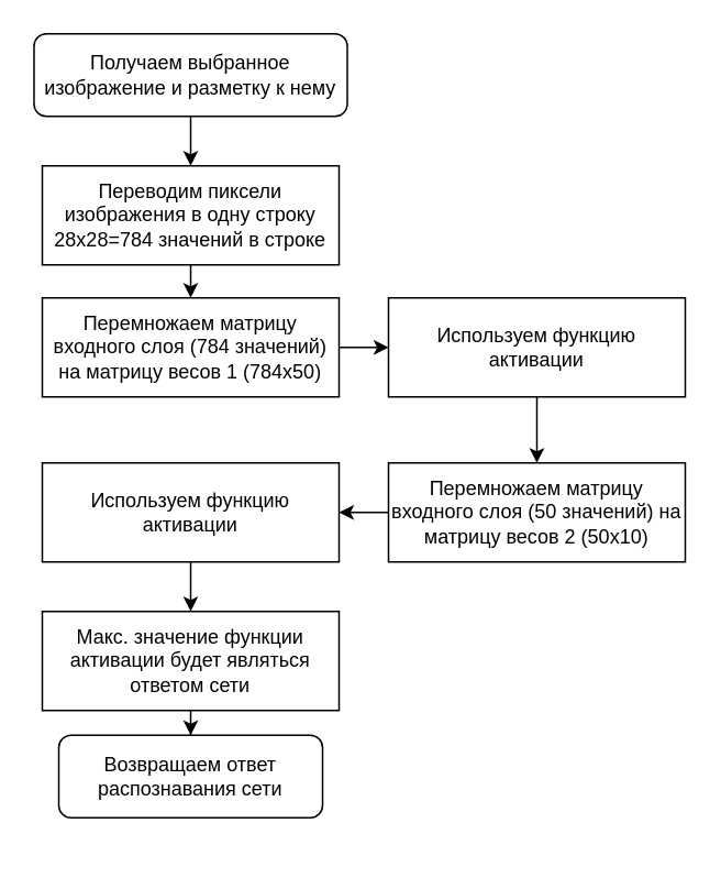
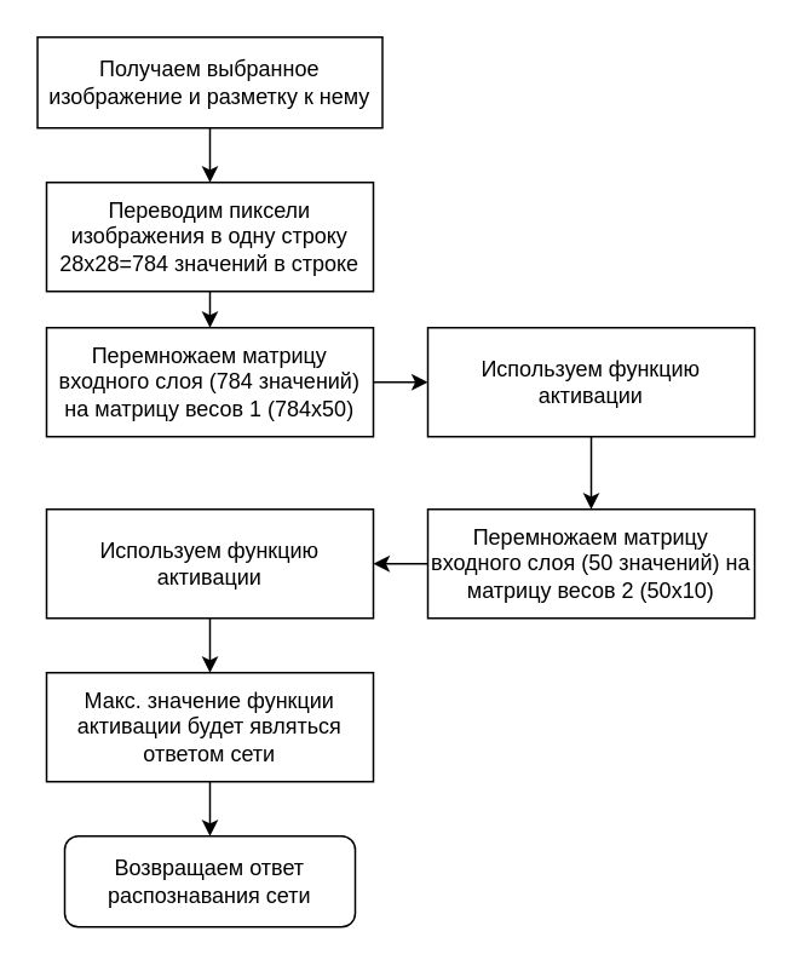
  <mxCell id="0" />
  <mxCell id="1" parent="0" />
  <mxCell id="2" style="edgeStyle=orthogonalEdgeStyle;rounded=0;orthogonalLoop=1;jettySize=auto;html=1;entryX=0.5;entryY=0;entryDx=0;entryDy=0;" parent="1" source="3" target="5" edge="1"><mxGeometry relative="1" as="geometry" /></mxCell>
- <mxCell id="3" value="Получаем выбранное изображение и разметку к нему" style="rounded=1;whiteSpace=wrap;html=1;" parent="1" vertex="1"><mxGeometry x="20" y="20" width="190" height="50" as="geometry" /></mxCell>
+ <mxCell id="3" value="Получаем выбранное изображение и разметку к нему" style="whiteSpace=wrap;html=1;rounded=0;" parent="1" vertex="1"><mxGeometry x="20" y="20" width="190" height="50" as="geometry" /></mxCell>
  <mxCell id="4" style="edgeStyle=orthogonalEdgeStyle;rounded=0;orthogonalLoop=1;jettySize=auto;html=1;exitX=0.5;exitY=1;exitDx=0;exitDy=0;entryX=0.5;entryY=0;entryDx=0;entryDy=0;" edge="1" parent="1" source="5" target="10"><mxGeometry relative="1" as="geometry" /></mxCell>
  <mxCell id="5" value="Переводим пиксели изображения в одну строку 28х28=784 значений в строке" style="rounded=0;whiteSpace=wrap;html=1;" parent="1" vertex="1"><mxGeometry x="25" y="100" width="180" height="60" as="geometry" /></mxCell>
  <mxCell id="6" style="edgeStyle=orthogonalEdgeStyle;rounded=0;orthogonalLoop=1;jettySize=auto;html=1;entryX=0.5;entryY=0;entryDx=0;entryDy=0;" parent="1" source="7" target="8" edge="1"><mxGeometry relative="1" as="geometry" /></mxCell>
  <mxCell id="7" value="Макс. значение функции активации будет являться ответом сети" style="rounded=0;whiteSpace=wrap;html=1;" parent="1" vertex="1"><mxGeometry x="25" y="370" width="180" height="60" as="geometry" /></mxCell>
- <mxCell id="8" value="Возвращаем ответ распознавания сети" style="rounded=1;whiteSpace=wrap;html=1;" parent="1" vertex="1"><mxGeometry x="35" y="445" width="160" height="50" as="geometry" /></mxCell>
+ <mxCell id="8" value="Возвращаем ответ распознавания сети" style="rounded=1;whiteSpace=wrap;html=1;" parent="1" vertex="1"><mxGeometry x="35" y="460" width="160" height="50" as="geometry" /></mxCell>
  <mxCell id="9" style="edgeStyle=orthogonalEdgeStyle;rounded=0;orthogonalLoop=1;jettySize=auto;html=1;entryX=0;entryY=0.5;entryDx=0;entryDy=0;" edge="1" parent="1" source="10" target="12"><mxGeometry relative="1" as="geometry" /></mxCell>
  <mxCell id="10" value="Перемножаем матрицу входного слоя (784 значений) на матрицу весов 1 (784х50)" style="rounded=0;whiteSpace=wrap;html=1;" vertex="1" parent="1"><mxGeometry x="25" y="180" width="180" height="60" as="geometry" /></mxCell>
  <mxCell id="11" style="edgeStyle=orthogonalEdgeStyle;rounded=0;orthogonalLoop=1;jettySize=auto;html=1;" edge="1" parent="1" source="12" target="14"><mxGeometry relative="1" as="geometry" /></mxCell>
  <mxCell id="12" value="Используем функцию активации" style="rounded=0;whiteSpace=wrap;html=1;" vertex="1" parent="1"><mxGeometry x="235" y="180" width="180" height="60" as="geometry" /></mxCell>
  <mxCell id="13" style="edgeStyle=orthogonalEdgeStyle;rounded=0;orthogonalLoop=1;jettySize=auto;html=1;exitX=0;exitY=0.5;exitDx=0;exitDy=0;entryX=1;entryY=0.5;entryDx=0;entryDy=0;" edge="1" parent="1" source="14" target="16"><mxGeometry relative="1" as="geometry" /></mxCell>
  <mxCell id="14" value="Перемножаем матрицу входного слоя (50 значений) на матрицу весов 2 (50х10)" style="rounded=0;whiteSpace=wrap;html=1;" vertex="1" parent="1"><mxGeometry x="235" y="280" width="180" height="60" as="geometry" /></mxCell>
  <mxCell id="15" style="edgeStyle=orthogonalEdgeStyle;rounded=0;orthogonalLoop=1;jettySize=auto;html=1;entryX=0.5;entryY=0;entryDx=0;entryDy=0;" edge="1" parent="1" source="16" target="7"><mxGeometry relative="1" as="geometry" /></mxCell>
  <mxCell id="16" value="Используем функцию активации" style="rounded=0;whiteSpace=wrap;html=1;" vertex="1" parent="1"><mxGeometry x="25" y="280" width="180" height="60" as="geometry" /></mxCell>
